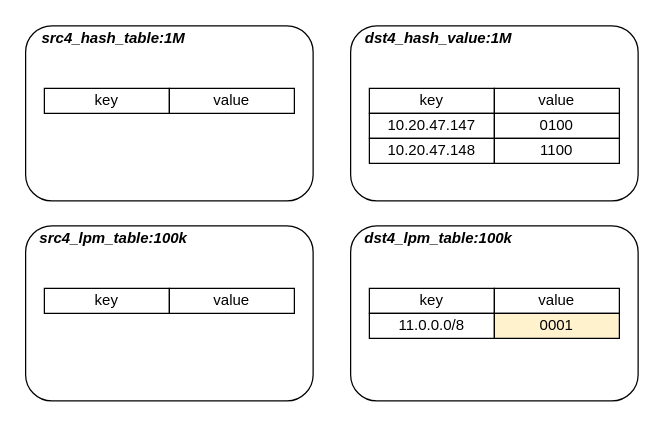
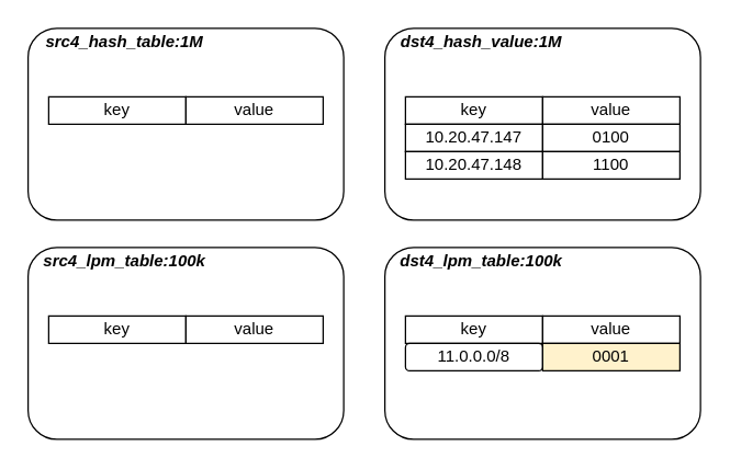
  <mxCell id="0" />
  <mxCell id="1" parent="0" />
  <mxCell id="2" value="" style="rounded=1;whiteSpace=wrap;html=1;" vertex="1" parent="1"><mxGeometry x="20" width="230" height="140" as="geometry" y="20" /></mxCell>
  <mxCell id="3" value="&lt;b&gt;&lt;i&gt;src4_hash_table:1M&lt;/i&gt;&lt;/b&gt;" style="text;html=1;align=center;verticalAlign=middle;resizable=0;points=[];autosize=1;" vertex="1" parent="1"><mxGeometry x="25" width="130" height="20" as="geometry" y="20" /></mxCell>
  <mxCell id="4" value="key" style="rounded=0;whiteSpace=wrap;html=1;" vertex="1" parent="1"><mxGeometry x="35" y="70" width="100" height="20" as="geometry" /></mxCell>
  <mxCell id="5" value="value" style="rounded=0;whiteSpace=wrap;html=1;" vertex="1" parent="1"><mxGeometry x="135" y="70" width="100" height="20" as="geometry" /></mxCell>
  <mxCell id="6" value="" style="rounded=1;whiteSpace=wrap;html=1;" vertex="1" parent="1"><mxGeometry x="280" width="230" height="140" as="geometry" y="20" /></mxCell>
  <mxCell id="7" value="&lt;b&gt;&lt;i&gt;dst4_hash_value:1M&lt;/i&gt;&lt;/b&gt;" style="text;html=1;align=center;verticalAlign=middle;resizable=0;points=[];autosize=1;" vertex="1" parent="1"><mxGeometry x="285" width="130" height="20" as="geometry" y="20" /></mxCell>
  <mxCell id="8" value="key" style="rounded=0;whiteSpace=wrap;html=1;" vertex="1" parent="1"><mxGeometry x="295" y="70" width="100" height="20" as="geometry" /></mxCell>
  <mxCell id="9" value="value" style="rounded=0;whiteSpace=wrap;html=1;" vertex="1" parent="1"><mxGeometry x="395" y="70" width="100" height="20" as="geometry" /></mxCell>
  <mxCell id="10" value="10.20.47.147" style="rounded=0;whiteSpace=wrap;html=1;" vertex="1" parent="1"><mxGeometry x="295" y="90" width="100" height="20" as="geometry" /></mxCell>
  <mxCell id="11" value="0100" style="rounded=0;whiteSpace=wrap;html=1;" vertex="1" parent="1"><mxGeometry x="395" y="90" width="100" height="20" as="geometry" /></mxCell>
  <mxCell id="12" value="10.20.47.148" style="rounded=0;whiteSpace=wrap;html=1;" vertex="1" parent="1"><mxGeometry x="295" y="110" width="100" height="20" as="geometry" /></mxCell>
  <mxCell id="13" value="1100" style="rounded=0;whiteSpace=wrap;html=1;" vertex="1" parent="1"><mxGeometry x="395" y="110" width="100" height="20" as="geometry" /></mxCell>
  <mxCell id="14" value="" style="rounded=1;whiteSpace=wrap;html=1;" vertex="1" parent="1"><mxGeometry x="20" y="180" width="230" height="140" as="geometry" /></mxCell>
  <mxCell id="15" value="&lt;b&gt;&lt;i&gt;src4_lpm_table:100k&lt;/i&gt;&lt;/b&gt;" style="text;html=1;align=center;verticalAlign=middle;resizable=0;points=[];autosize=1;" vertex="1" parent="1"><mxGeometry x="25" y="180" width="130" height="20" as="geometry" /></mxCell>
  <mxCell id="16" value="key" style="rounded=0;whiteSpace=wrap;html=1;" vertex="1" parent="1"><mxGeometry x="35" y="230" width="100" height="20" as="geometry" /></mxCell>
  <mxCell id="17" value="value" style="rounded=0;whiteSpace=wrap;html=1;" vertex="1" parent="1"><mxGeometry x="135" y="230" width="100" height="20" as="geometry" /></mxCell>
  <mxCell id="18" value="" style="rounded=1;whiteSpace=wrap;html=1;" vertex="1" parent="1"><mxGeometry x="280" y="180" width="230" height="140" as="geometry" /></mxCell>
  <mxCell id="19" value="&lt;b&gt;&lt;i&gt;dst4_lpm_table:100k&lt;/i&gt;&lt;/b&gt;" style="text;html=1;align=center;verticalAlign=middle;resizable=0;points=[];autosize=1;" vertex="1" parent="1"><mxGeometry x="285" y="180" width="130" height="20" as="geometry" /></mxCell>
  <mxCell id="20" value="key" style="rounded=0;whiteSpace=wrap;html=1;" vertex="1" parent="1"><mxGeometry x="295" y="230" width="100" height="20" as="geometry" /></mxCell>
  <mxCell id="21" value="value" style="rounded=0;whiteSpace=wrap;html=1;" vertex="1" parent="1"><mxGeometry x="395" y="230" width="100" height="20" as="geometry" /></mxCell>
- <mxCell id="22" value="11.0.0.0/8" style="rounded=0;whiteSpace=wrap;html=1;" vertex="1" parent="1"><mxGeometry x="295" y="250" width="100" height="20" as="geometry" /></mxCell>
+ <mxCell id="22" value="11.0.0.0/8" style="whiteSpace=wrap;html=1;rounded=1;" vertex="1" parent="1"><mxGeometry x="295" y="250" width="100" height="20" as="geometry" /></mxCell>
  <mxCell id="23" value="0001" style="rounded=0;whiteSpace=wrap;html=1;fillColor=#fff2cc;" vertex="1" parent="1"><mxGeometry x="395" y="250" width="100" height="20" as="geometry" /></mxCell>
